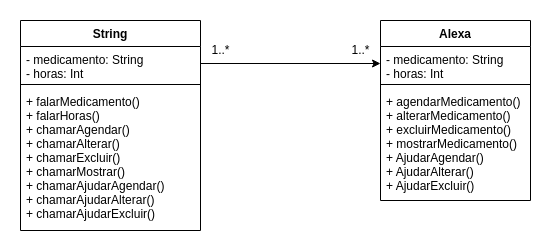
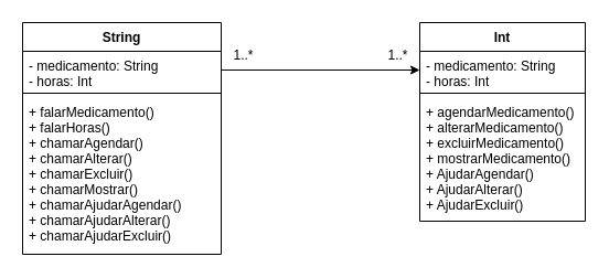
  <mxCell id="0" />
  <mxCell id="1" parent="0" />
- <mxCell id="2" value="Alexa" style="swimlane;fontStyle=1;align=center;verticalAlign=top;childLayout=stackLayout;horizontal=1;startSize=26;horizontalStack=0;resizeParent=1;resizeParentMax=0;resizeLast=0;collapsible=1;marginBottom=0;" vertex="1" parent="1"><mxGeometry x="380" y="20" width="150" height="180" as="geometry"><mxRectangle x="110" y="70" width="80" height="26" as="alternateBounds" /></mxGeometry></mxCell>
+ <mxCell id="2" value="Int" style="swimlane;fontStyle=1;align=center;verticalAlign=top;childLayout=stackLayout;horizontal=1;startSize=26;horizontalStack=0;resizeParent=1;resizeParentMax=0;resizeLast=0;collapsible=1;marginBottom=0;" vertex="1" parent="1"><mxGeometry x="380" y="20" width="150" height="180" as="geometry"><mxRectangle x="110" y="70" width="80" height="26" as="alternateBounds" /></mxGeometry></mxCell>
  <mxCell id="3" value="- medicamento: String&#10;- horas: Int " style="text;strokeColor=none;fillColor=none;align=left;verticalAlign=top;spacingLeft=4;spacingRight=4;overflow=hidden;rotatable=0;points=[[0,0.5],[1,0.5]];portConstraint=eastwest;" vertex="1" parent="2"><mxGeometry y="26" width="150" height="34" as="geometry" /></mxCell>
  <mxCell id="4" value="" style="line;strokeWidth=1;fillColor=none;align=left;verticalAlign=middle;spacingTop=-1;spacingLeft=3;spacingRight=3;rotatable=0;labelPosition=right;points=[];portConstraint=eastwest;" vertex="1" parent="2"><mxGeometry y="60" width="150" height="8" as="geometry" /></mxCell>
  <mxCell id="5" value="+ agendarMedicamento()&#10;+ alterarMedicamento()&#10;+ excluirMedicamento()&#10;+ mostrarMedicamento()&#10;+ AjudarAgendar()&#10;+ AjudarAlterar()&#10;+ AjudarExcluir()" style="text;strokeColor=none;fillColor=none;align=left;verticalAlign=top;spacingLeft=4;spacingRight=4;overflow=hidden;rotatable=0;points=[[0,0.5],[1,0.5]];portConstraint=eastwest;" vertex="1" parent="2"><mxGeometry y="68" width="150" height="112" as="geometry" /></mxCell>
  <mxCell id="6" value="1..*" style="text;html=1;align=center;verticalAlign=middle;resizable=0;points=[];autosize=1;strokeColor=none;" vertex="1" parent="1"><mxGeometry x="205" y="40" width="30" height="20" as="geometry" /></mxCell>
  <mxCell id="7" value="1..*" style="text;html=1;align=center;verticalAlign=middle;resizable=0;points=[];autosize=1;strokeColor=none;" vertex="1" parent="1"><mxGeometry x="345" y="40" width="30" height="20" as="geometry" /></mxCell>
  <mxCell id="8" value="String" style="swimlane;fontStyle=1;align=center;verticalAlign=top;childLayout=stackLayout;horizontal=1;startSize=26;horizontalStack=0;resizeParent=1;resizeParentMax=0;resizeLast=0;collapsible=1;marginBottom=0;" vertex="1" parent="1"><mxGeometry x="20" y="20" width="180" height="210" as="geometry" /></mxCell>
  <mxCell id="9" value="- medicamento: String&#10;- horas: Int" style="text;strokeColor=none;fillColor=none;align=left;verticalAlign=top;spacingLeft=4;spacingRight=4;overflow=hidden;rotatable=0;points=[[0,0.5],[1,0.5]];portConstraint=eastwest;" vertex="1" parent="8"><mxGeometry y="26" width="180" height="34" as="geometry" /></mxCell>
  <mxCell id="10" value="" style="line;strokeWidth=1;fillColor=none;align=left;verticalAlign=middle;spacingTop=-1;spacingLeft=3;spacingRight=3;rotatable=0;labelPosition=right;points=[];portConstraint=eastwest;" vertex="1" parent="8"><mxGeometry y="60" width="180" height="8" as="geometry" /></mxCell>
  <mxCell id="11" value="+ falarMedicamento()&#10;+ falarHoras()&#10;+ chamarAgendar()&#10;+ chamarAlterar()&#10;+ chamarExcluir()&#10;+ chamarMostrar()&#10;+ chamarAjudarAgendar()&#10;+ chamarAjudarAlterar()&#10;+ chamarAjudarExcluir()" style="text;strokeColor=none;fillColor=none;align=left;verticalAlign=top;spacingLeft=4;spacingRight=4;overflow=hidden;rotatable=0;points=[[0,0.5],[1,0.5]];portConstraint=eastwest;" vertex="1" parent="8"><mxGeometry y="68" width="180" height="142" as="geometry" /></mxCell>
  <mxCell id="12" style="edgeStyle=orthogonalEdgeStyle;rounded=0;orthogonalLoop=1;jettySize=auto;html=1;entryX=0;entryY=0.5;entryDx=0;entryDy=0;" edge="1" parent="1" source="9" target="3"><mxGeometry relative="1" as="geometry" /></mxCell>
